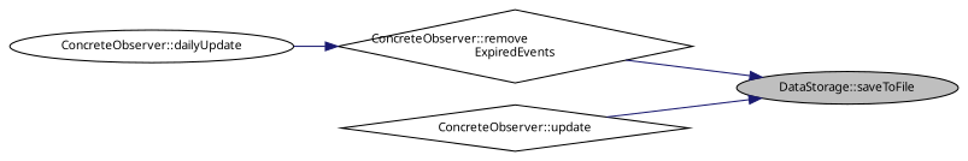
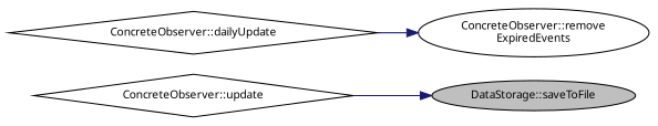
  digraph {
    fontname="Noto Sans"
    rankdir=RL
    node [color=black fillcolor=white fontname="Noto Sans" fontsize=10 shape=ellipse style=filled]
    edge [color=midnightblue dir=back fontname="Noto Sans" fontsize=10 labelfontname=Helvetica labelfontsize=10 style=solid]
    n1 [fillcolor=grey75 fontcolor=black height=0.2 label="DataStorage::saveToFile" width=0.4]
-   n2 [height=0.2 label="ConcreteObserver::remove\lExpiredEvents" shape=diamond width=0.4]
+   n2 [height=0.2 label="ConcreteObserver::remove\lExpiredEvents" width=0.4]
    n3 [height=0.2 label="ConcreteObserver::update" shape=diamond width=0.4]
-   n4 [height=0.2 label="ConcreteObserver::dailyUpdate" width=0.4]
-   n1 -> n2
+   n4 [height=0.2 label="ConcreteObserver::dailyUpdate" shape=diamond width=0.4]
    n1 -> n3
    n2 -> n4
  }
